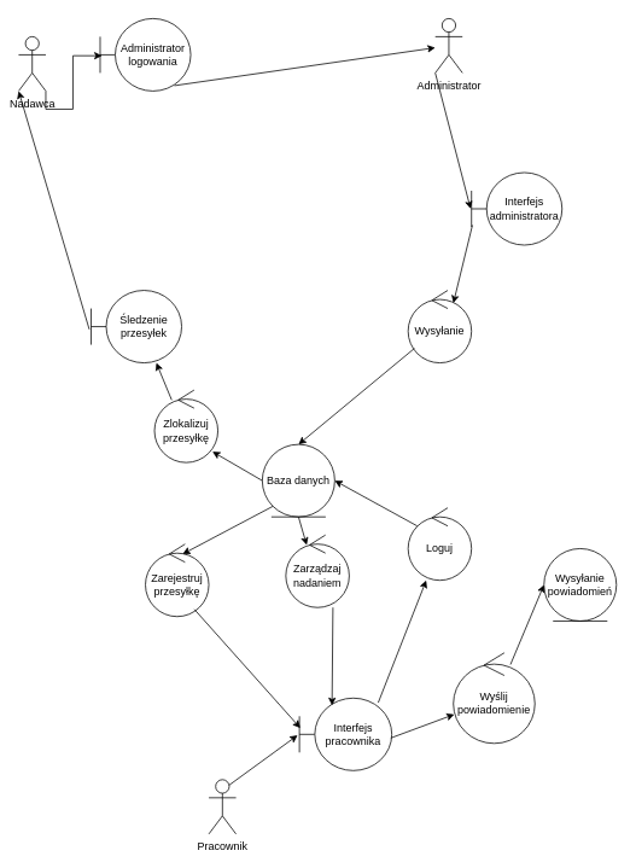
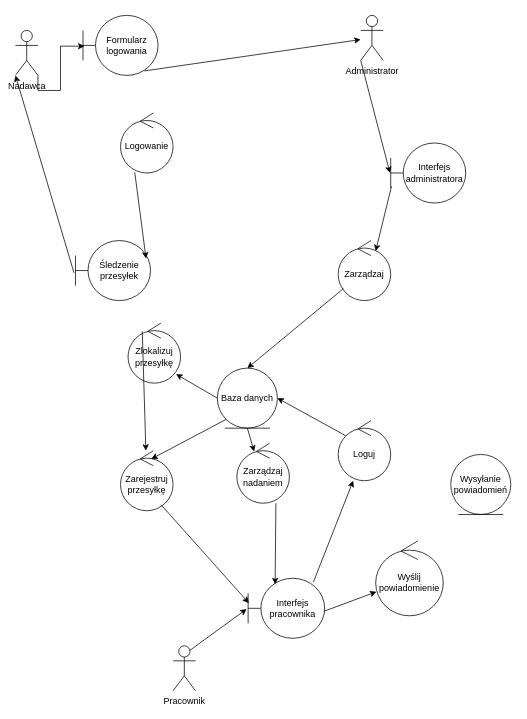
  <mxCell id="0" />
  <mxCell id="1" parent="0" />
  <mxCell id="2" value="Pracownik&lt;div&gt;&lt;br&gt;&lt;/div&gt;" style="shape=umlActor;verticalLabelPosition=bottom;verticalAlign=top;html=1;" vertex="1" parent="1"><mxGeometry x="230" y="860" width="30" height="60" as="geometry" /></mxCell>
  <mxCell id="3" value="Interfejs pracownika" style="shape=umlBoundary;whiteSpace=wrap;html=1;" vertex="1" parent="1"><mxGeometry x="330" y="770" width="102" height="80" as="geometry" /></mxCell>
  <mxCell id="4" value="Nadawca" style="shape=umlActor;verticalLabelPosition=bottom;verticalAlign=top;html=1;" vertex="1" parent="1"><mxGeometry x="20" y="40" width="30" height="60" as="geometry" /></mxCell>
- <mxCell id="5" value="Administrator logowania" style="shape=umlBoundary;whiteSpace=wrap;html=1;" vertex="1" parent="1"><mxGeometry x="110" y="20" width="100" height="80" as="geometry" /></mxCell>
+ <mxCell id="5" value="Formularz logowania" style="shape=umlBoundary;whiteSpace=wrap;html=1;" vertex="1" parent="1"><mxGeometry x="110" y="20" width="100" height="80" as="geometry" /></mxCell>
+ <mxCell id="6" value="Logowanie" style="ellipse;shape=umlControl;whiteSpace=wrap;html=1;" vertex="1" parent="1"><mxGeometry x="160" y="150" width="70" height="80" as="geometry" /></mxCell>
  <mxCell id="7" style="edgeStyle=orthogonalEdgeStyle;rounded=0;orthogonalLoop=1;jettySize=auto;html=1;exitX=1;exitY=1;exitDx=0;exitDy=0;exitPerimeter=0;entryX=0.02;entryY=0.513;entryDx=0;entryDy=0;entryPerimeter=0;" edge="1" parent="1" source="4" target="5"><mxGeometry relative="1" as="geometry" /></mxCell>
  <mxCell id="8" value="Baza danych" style="ellipse;shape=umlEntity;whiteSpace=wrap;html=1;" vertex="1" parent="1"><mxGeometry x="289" y="490" width="80" height="80" as="geometry" /></mxCell>
  <mxCell id="9" style="edgeStyle=none;rounded=0;orthogonalLoop=1;jettySize=auto;html=1;exitX=0;exitY=0;exitDx=0;exitDy=0;" edge="1" parent="1"><mxGeometry relative="1" as="geometry"><mxPoint x="551.716" y="151.716" as="sourcePoint" /><mxPoint x="551.716" y="151.716" as="targetPoint" /></mxGeometry></mxCell>
  <mxCell id="10" value="Zarejestruj przesyłkę" style="ellipse;shape=umlControl;whiteSpace=wrap;html=1;" vertex="1" parent="1"><mxGeometry x="160" y="600" width="70" height="80" as="geometry" /></mxCell>
  <mxCell id="11" value="" style="endArrow=classic;html=1;rounded=0;entryX=0.01;entryY=0.413;entryDx=0;entryDy=0;exitX=0.771;exitY=0.9;exitDx=0;exitDy=0;exitPerimeter=0;entryPerimeter=0;" edge="1" parent="1" source="10" target="3"><mxGeometry width="50" height="50" relative="1" as="geometry"><mxPoint x="390" y="490" as="sourcePoint" /><mxPoint x="470" y="380" as="targetPoint" /></mxGeometry></mxCell>
  <mxCell id="12" value="" style="endArrow=classic;html=1;rounded=0;exitX=0.82;exitY=0.925;exitDx=0;exitDy=0;exitPerimeter=0;" edge="1" parent="1" source="5" target="27"><mxGeometry width="50" height="50" relative="1" as="geometry"><mxPoint x="330" y="380" as="sourcePoint" /><mxPoint x="380" y="330" as="targetPoint" /></mxGeometry></mxCell>
  <mxCell id="13" value="Śledzenie przesyłek" style="shape=umlBoundary;whiteSpace=wrap;html=1;" vertex="1" parent="1"><mxGeometry x="100" y="320" width="100" height="80" as="geometry" /></mxCell>
+ <mxCell id="14" value="" style="endArrow=classic;html=1;rounded=0;entryX=0.94;entryY=0.3;entryDx=0;entryDy=0;entryPerimeter=0;exitX=0.271;exitY=0.988;exitDx=0;exitDy=0;exitPerimeter=0;" edge="1" parent="1" source="6" target="13"><mxGeometry width="50" height="50" relative="1" as="geometry"><mxPoint x="160" y="220" as="sourcePoint" /><mxPoint x="380" y="330" as="targetPoint" /></mxGeometry></mxCell>
  <mxCell id="15" value="" style="endArrow=classic;html=1;rounded=0;exitX=-0.02;exitY=0.538;exitDx=0;exitDy=0;exitPerimeter=0;entryX=0;entryY=1;entryDx=0;entryDy=0;entryPerimeter=0;" edge="1" parent="1" source="13" target="4"><mxGeometry width="50" height="50" relative="1" as="geometry"><mxPoint x="330" y="380" as="sourcePoint" /><mxPoint x="10" y="130" as="targetPoint" /></mxGeometry></mxCell>
  <mxCell id="16" style="edgeStyle=none;rounded=0;orthogonalLoop=1;jettySize=auto;html=1;exitX=0.75;exitY=0.1;exitDx=0;exitDy=0;exitPerimeter=0;entryX=-0.02;entryY=0.513;entryDx=0;entryDy=0;entryPerimeter=0;" edge="1" parent="1" source="2" target="3"><mxGeometry relative="1" as="geometry" /></mxCell>
  <mxCell id="17" value="" style="endArrow=classic;html=1;rounded=0;exitX=0.5;exitY=1;exitDx=0;exitDy=0;entryX=0.329;entryY=0.138;entryDx=0;entryDy=0;entryPerimeter=0;" edge="1" parent="1" source="8" target="18"><mxGeometry width="50" height="50" relative="1" as="geometry"><mxPoint x="330" y="780" as="sourcePoint" /><mxPoint x="590" y="590" as="targetPoint" /></mxGeometry></mxCell>
  <mxCell id="18" value="Zarządzaj nadaniem" style="ellipse;shape=umlControl;whiteSpace=wrap;html=1;" vertex="1" parent="1"><mxGeometry x="315" y="590" width="70" height="80" as="geometry" /></mxCell>
  <mxCell id="19" value="" style="endArrow=classic;html=1;rounded=0;entryX=0.353;entryY=0.1;entryDx=0;entryDy=0;entryPerimeter=0;exitX=0.743;exitY=1;exitDx=0;exitDy=0;exitPerimeter=0;" edge="1" parent="1" source="18" target="3"><mxGeometry width="50" height="50" relative="1" as="geometry"><mxPoint x="330" y="580" as="sourcePoint" /><mxPoint x="380" y="530" as="targetPoint" /></mxGeometry></mxCell>
  <mxCell id="20" value="Zlokalizuj przesyłkę" style="ellipse;shape=umlControl;whiteSpace=wrap;html=1;" vertex="1" parent="1"><mxGeometry x="170" y="430" width="70" height="80" as="geometry" /></mxCell>
  <mxCell id="21" style="edgeStyle=none;rounded=0;orthogonalLoop=1;jettySize=auto;html=1;exitX=0;exitY=0.5;exitDx=0;exitDy=0;entryX=0.914;entryY=0.85;entryDx=0;entryDy=0;entryPerimeter=0;" edge="1" parent="1" source="8" target="20"><mxGeometry relative="1" as="geometry" /></mxCell>
- <mxCell id="22" value="" style="endArrow=classic;html=1;rounded=0;entryX=0.72;entryY=1;entryDx=0;entryDy=0;entryPerimeter=0;exitX=0.271;exitY=0.138;exitDx=0;exitDy=0;exitPerimeter=0;" edge="1" parent="1" source="20" target="13"><mxGeometry width="50" height="50" relative="1" as="geometry"><mxPoint x="330" y="580" as="sourcePoint" /><mxPoint x="380" y="530" as="targetPoint" /></mxGeometry></mxCell>
+ <mxCell id="22" value="" style="endArrow=classic;html=1;rounded=0;exitX=0.271;exitY=0.138;exitDx=0;exitDy=0;exitPerimeter=0;" edge="1" parent="1" source="20" target="10"><mxGeometry width="50" height="50" relative="1" as="geometry"><mxPoint x="330" y="580" as="sourcePoint" /><mxPoint x="380" y="530" as="targetPoint" /></mxGeometry></mxCell>
  <mxCell id="23" style="edgeStyle=none;rounded=0;orthogonalLoop=1;jettySize=auto;html=1;exitX=0;exitY=1;exitDx=0;exitDy=0;entryX=0.586;entryY=0.138;entryDx=0;entryDy=0;entryPerimeter=0;" edge="1" parent="1" source="8" target="10"><mxGeometry relative="1" as="geometry" /></mxCell>
  <mxCell id="24" value="Loguj" style="ellipse;shape=umlControl;whiteSpace=wrap;html=1;" vertex="1" parent="1"><mxGeometry x="450" y="560" width="70" height="80" as="geometry" /></mxCell>
  <mxCell id="25" value="" style="endArrow=classic;html=1;rounded=0;exitX=0.853;exitY=0.063;exitDx=0;exitDy=0;exitPerimeter=0;entryX=0.286;entryY=1;entryDx=0;entryDy=0;entryPerimeter=0;" edge="1" parent="1" source="3" target="24"><mxGeometry width="50" height="50" relative="1" as="geometry"><mxPoint x="330" y="680" as="sourcePoint" /><mxPoint x="380" y="630" as="targetPoint" /></mxGeometry></mxCell>
  <mxCell id="26" value="" style="endArrow=classic;html=1;rounded=0;entryX=1;entryY=0.5;entryDx=0;entryDy=0;exitX=0.143;exitY=0.25;exitDx=0;exitDy=0;exitPerimeter=0;" edge="1" parent="1" source="24" target="8"><mxGeometry width="50" height="50" relative="1" as="geometry"><mxPoint x="330" y="680" as="sourcePoint" /><mxPoint x="380" y="630" as="targetPoint" /></mxGeometry></mxCell>
  <mxCell id="27" value="Administrator" style="shape=umlActor;verticalLabelPosition=bottom;verticalAlign=top;html=1;outlineConnect=0;" vertex="1" parent="1"><mxGeometry x="480" y="20" width="30" height="60" as="geometry" /></mxCell>
  <mxCell id="28" value="Interfejs administratora" style="shape=umlBoundary;whiteSpace=wrap;html=1;" vertex="1" parent="1"><mxGeometry x="520" y="190" width="100" height="80" as="geometry" /></mxCell>
- <mxCell id="29" value="Wysyłanie" style="ellipse;shape=umlControl;whiteSpace=wrap;html=1;" vertex="1" parent="1"><mxGeometry x="450" y="320" width="70" height="80" as="geometry" /></mxCell>
+ <mxCell id="29" value="Zarządzaj" style="ellipse;shape=umlControl;whiteSpace=wrap;html=1;" vertex="1" parent="1"><mxGeometry x="450" y="320" width="70" height="80" as="geometry" /></mxCell>
  <mxCell id="30" value="" style="endArrow=classic;html=1;rounded=0;entryX=-0.01;entryY=0.5;entryDx=0;entryDy=0;entryPerimeter=0;exitX=0;exitY=1;exitDx=0;exitDy=0;exitPerimeter=0;" edge="1" parent="1" source="27" target="28"><mxGeometry width="50" height="50" relative="1" as="geometry"><mxPoint x="330" y="480" as="sourcePoint" /><mxPoint x="380" y="430" as="targetPoint" /></mxGeometry></mxCell>
  <mxCell id="31" value="" style="endArrow=classic;html=1;rounded=0;exitX=0.01;exitY=0.725;exitDx=0;exitDy=0;exitPerimeter=0;entryX=0.714;entryY=0.175;entryDx=0;entryDy=0;entryPerimeter=0;" edge="1" parent="1" source="28" target="29"><mxGeometry width="50" height="50" relative="1" as="geometry"><mxPoint x="330" y="480" as="sourcePoint" /><mxPoint x="550" y="310" as="targetPoint" /></mxGeometry></mxCell>
  <mxCell id="32" value="" style="endArrow=classic;html=1;rounded=0;exitX=0.1;exitY=0.8;exitDx=0;exitDy=0;exitPerimeter=0;entryX=0.5;entryY=0;entryDx=0;entryDy=0;" edge="1" parent="1" source="29" target="8"><mxGeometry width="50" height="50" relative="1" as="geometry"><mxPoint x="330" y="480" as="sourcePoint" /><mxPoint x="380" y="430" as="targetPoint" /></mxGeometry></mxCell>
  <mxCell id="33" value="Wysyłanie powiadomień" style="ellipse;shape=umlEntity;whiteSpace=wrap;html=1;" vertex="1" parent="1"><mxGeometry x="600" y="605" width="80" height="80" as="geometry" /></mxCell>
  <mxCell id="34" value="Wyślij powiadomienie" style="ellipse;shape=umlControl;whiteSpace=wrap;html=1;" vertex="1" parent="1"><mxGeometry x="500" y="720" width="90" height="100" as="geometry" /></mxCell>
  <mxCell id="35" value="" style="endArrow=classic;html=1;rounded=0;entryX=0.011;entryY=0.68;entryDx=0;entryDy=0;entryPerimeter=0;exitX=0.99;exitY=0.55;exitDx=0;exitDy=0;exitPerimeter=0;" edge="1" parent="1" source="3" target="34"><mxGeometry width="50" height="50" relative="1" as="geometry"><mxPoint x="330" y="680" as="sourcePoint" /><mxPoint x="380" y="630" as="targetPoint" /></mxGeometry></mxCell>
- <mxCell id="36" value="" style="endArrow=classic;html=1;rounded=0;entryX=0;entryY=0.5;entryDx=0;entryDy=0;exitX=0.7;exitY=0.13;exitDx=0;exitDy=0;exitPerimeter=0;" edge="1" parent="1" source="34" target="33"><mxGeometry width="50" height="50" relative="1" as="geometry"><mxPoint x="330" y="680" as="sourcePoint" /><mxPoint x="380" y="630" as="targetPoint" /></mxGeometry></mxCell>
